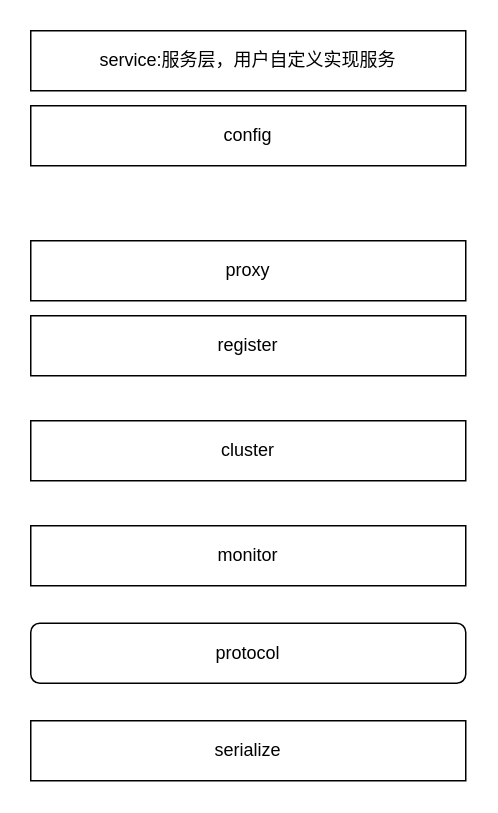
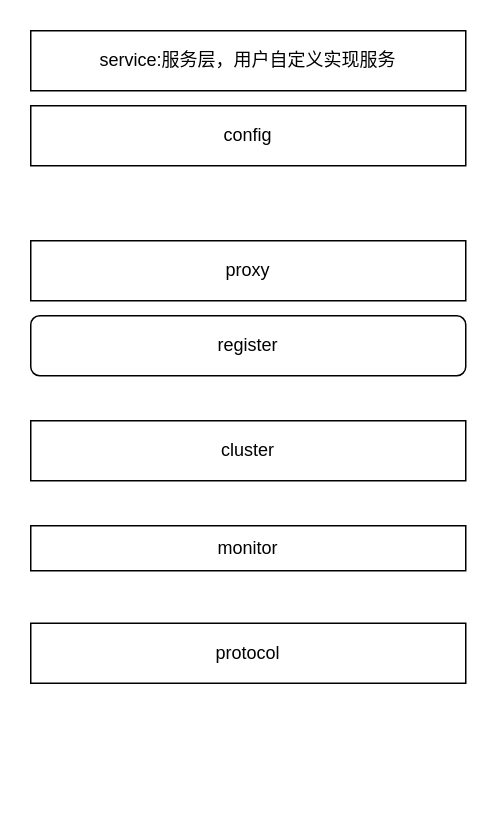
  <mxCell id="0" />
  <mxCell id="1" parent="0" />
  <mxCell id="2" value="service:服务层，用户自定义实现服务" style="rounded=0;whiteSpace=wrap;html=1;" vertex="1" parent="1"><mxGeometry x="20" y="20" width="290" height="40" as="geometry" /></mxCell>
  <mxCell id="3" value="config" style="rounded=0;whiteSpace=wrap;html=1;" vertex="1" parent="1"><mxGeometry x="20" y="70" width="290" height="40" as="geometry" /></mxCell>
  <mxCell id="4" value="proxy" style="rounded=0;whiteSpace=wrap;html=1;" vertex="1" parent="1"><mxGeometry x="20" y="160" width="290" height="40" as="geometry" /></mxCell>
- <mxCell id="5" value="register" style="rounded=0;whiteSpace=wrap;html=1;" vertex="1" parent="1"><mxGeometry x="20" y="210" width="290" height="40" as="geometry" /></mxCell>
+ <mxCell id="5" value="register" style="whiteSpace=wrap;html=1;rounded=1;" vertex="1" parent="1"><mxGeometry x="20" y="210" width="290" height="40" as="geometry" /></mxCell>
  <mxCell id="6" value="cluster" style="rounded=0;whiteSpace=wrap;html=1;" vertex="1" parent="1"><mxGeometry x="20" y="280" width="290" height="40" as="geometry" /></mxCell>
- <mxCell id="7" value="monitor" style="rounded=0;whiteSpace=wrap;html=1;" vertex="1" parent="1"><mxGeometry x="20" y="350" width="290" height="40" as="geometry" /></mxCell>
- <mxCell id="8" value="protocol" style="whiteSpace=wrap;html=1;rounded=1;" vertex="1" parent="1"><mxGeometry x="20" y="415" width="290" height="40" as="geometry" /></mxCell>
- <mxCell id="9" value="serialize" style="rounded=0;whiteSpace=wrap;html=1;" vertex="1" parent="1"><mxGeometry x="20" y="480" width="290" height="40" as="geometry" /></mxCell>
+ <mxCell id="7" value="monitor" style="rounded=0;whiteSpace=wrap;html=1;" vertex="1" parent="1"><mxGeometry x="20" y="350" width="290" height="30" as="geometry" /></mxCell>
+ <mxCell id="8" value="protocol" style="rounded=0;whiteSpace=wrap;html=1;" vertex="1" parent="1"><mxGeometry x="20" y="415" width="290" height="40" as="geometry" /></mxCell>
